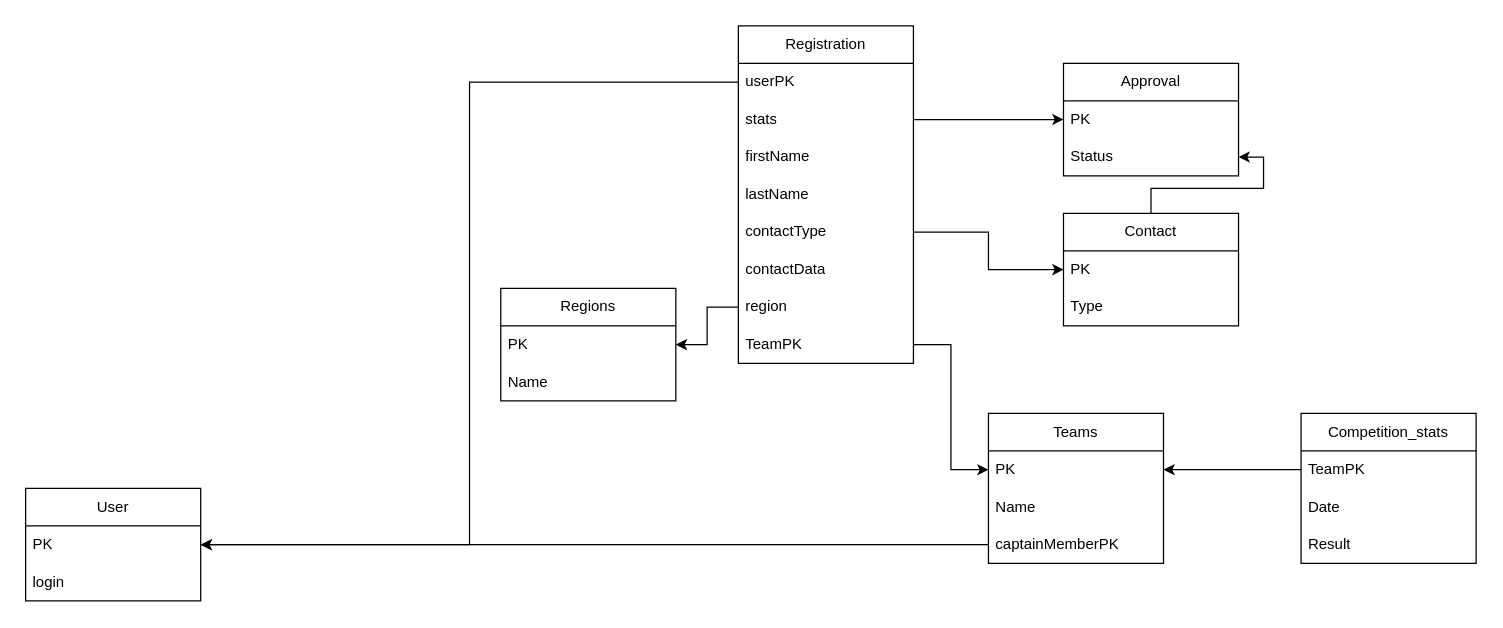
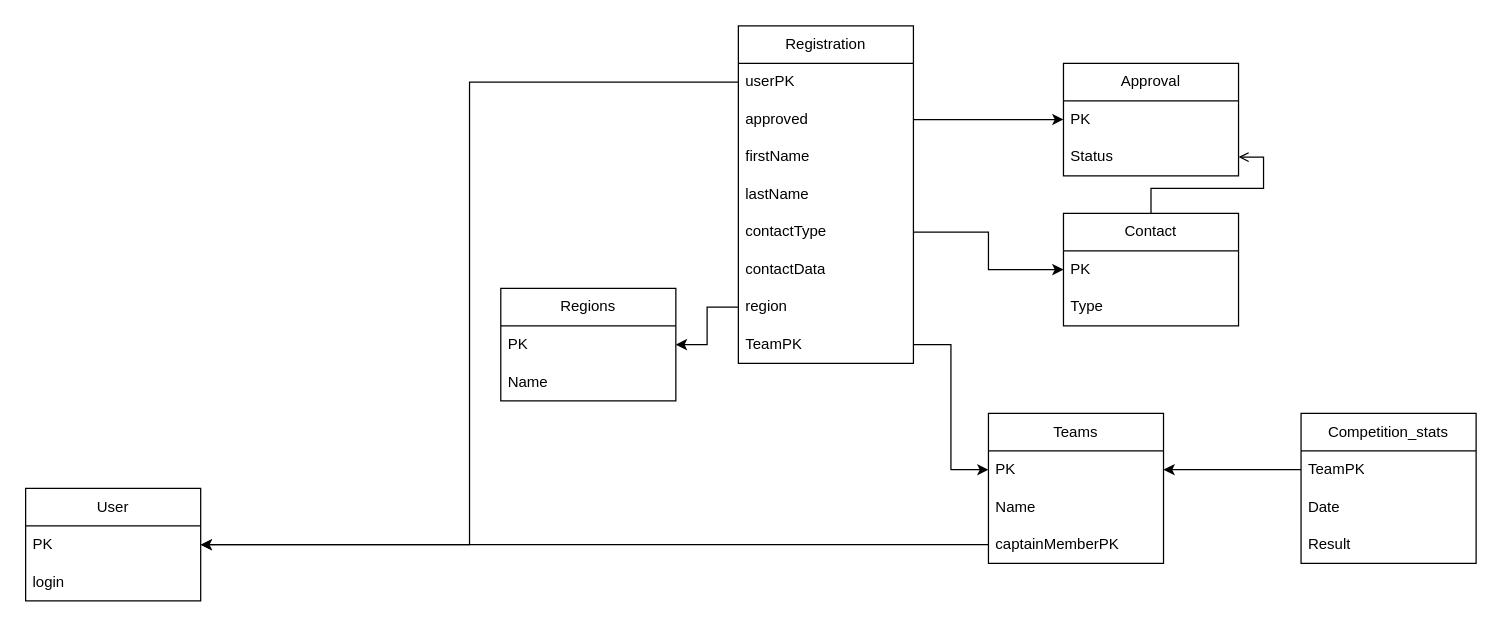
  <mxCell id="0" />
  <mxCell id="1" parent="0" />
  <mxCell id="2" value="User" style="swimlane;fontStyle=0;childLayout=stackLayout;horizontal=1;startSize=30;horizontalStack=0;resizeParent=1;resizeParentMax=0;resizeLast=0;collapsible=1;marginBottom=0;whiteSpace=wrap;html=1;" vertex="1" parent="1"><mxGeometry x="20" y="390" width="140" height="90" as="geometry" /></mxCell>
  <mxCell id="3" value="PK" style="text;strokeColor=none;fillColor=none;align=left;verticalAlign=middle;spacingLeft=4;spacingRight=4;overflow=hidden;points=[[0,0.5],[1,0.5]];portConstraint=eastwest;rotatable=0;whiteSpace=wrap;html=1;" vertex="1" parent="2"><mxGeometry y="30" width="140" height="30" as="geometry" /></mxCell>
  <mxCell id="4" value="login" style="text;strokeColor=none;fillColor=none;align=left;verticalAlign=middle;spacingLeft=4;spacingRight=4;overflow=hidden;points=[[0,0.5],[1,0.5]];portConstraint=eastwest;rotatable=0;whiteSpace=wrap;html=1;" vertex="1" parent="2"><mxGeometry y="60" width="140" height="30" as="geometry" /></mxCell>
  <mxCell id="5" value="Registration&lt;br&gt;" style="swimlane;fontStyle=0;childLayout=stackLayout;horizontal=1;startSize=30;horizontalStack=0;resizeParent=1;resizeParentMax=0;resizeLast=0;collapsible=1;marginBottom=0;whiteSpace=wrap;html=1;" vertex="1" parent="1"><mxGeometry x="590" y="20" width="140" height="270" as="geometry" /></mxCell>
  <mxCell id="6" value="userPK" style="text;strokeColor=none;fillColor=none;align=left;verticalAlign=middle;spacingLeft=4;spacingRight=4;overflow=hidden;points=[[0,0.5],[1,0.5]];portConstraint=eastwest;rotatable=0;whiteSpace=wrap;html=1;" vertex="1" parent="5"><mxGeometry y="30" width="140" height="30" as="geometry" /></mxCell>
- <mxCell id="7" value="stats" style="text;strokeColor=none;fillColor=none;align=left;verticalAlign=middle;spacingLeft=4;spacingRight=4;overflow=hidden;points=[[0,0.5],[1,0.5]];portConstraint=eastwest;rotatable=0;whiteSpace=wrap;html=1;" vertex="1" parent="5"><mxGeometry y="60" width="140" height="30" as="geometry" /></mxCell>
+ <mxCell id="7" value="approved" style="text;strokeColor=none;fillColor=none;align=left;verticalAlign=middle;spacingLeft=4;spacingRight=4;overflow=hidden;points=[[0,0.5],[1,0.5]];portConstraint=eastwest;rotatable=0;whiteSpace=wrap;html=1;" vertex="1" parent="5"><mxGeometry y="60" width="140" height="30" as="geometry" /></mxCell>
  <mxCell id="8" value="firstName" style="text;strokeColor=none;fillColor=none;align=left;verticalAlign=middle;spacingLeft=4;spacingRight=4;overflow=hidden;points=[[0,0.5],[1,0.5]];portConstraint=eastwest;rotatable=0;whiteSpace=wrap;html=1;" vertex="1" parent="5"><mxGeometry y="90" width="140" height="30" as="geometry" /></mxCell>
  <mxCell id="9" value="lastName" style="text;strokeColor=none;fillColor=none;align=left;verticalAlign=middle;spacingLeft=4;spacingRight=4;overflow=hidden;points=[[0,0.5],[1,0.5]];portConstraint=eastwest;rotatable=0;whiteSpace=wrap;html=1;" vertex="1" parent="5"><mxGeometry y="120" width="140" height="30" as="geometry" /></mxCell>
  <mxCell id="10" value="contactType" style="text;strokeColor=none;fillColor=none;align=left;verticalAlign=middle;spacingLeft=4;spacingRight=4;overflow=hidden;points=[[0,0.5],[1,0.5]];portConstraint=eastwest;rotatable=0;whiteSpace=wrap;html=1;" vertex="1" parent="5"><mxGeometry y="150" width="140" height="30" as="geometry" /></mxCell>
  <mxCell id="11" value="contactData" style="text;strokeColor=none;fillColor=none;align=left;verticalAlign=middle;spacingLeft=4;spacingRight=4;overflow=hidden;points=[[0,0.5],[1,0.5]];portConstraint=eastwest;rotatable=0;whiteSpace=wrap;html=1;" vertex="1" parent="5"><mxGeometry y="180" width="140" height="30" as="geometry" /></mxCell>
  <mxCell id="12" value="region" style="text;strokeColor=none;fillColor=none;align=left;verticalAlign=middle;spacingLeft=4;spacingRight=4;overflow=hidden;points=[[0,0.5],[1,0.5]];portConstraint=eastwest;rotatable=0;whiteSpace=wrap;html=1;" vertex="1" parent="5"><mxGeometry y="210" width="140" height="30" as="geometry" /></mxCell>
  <mxCell id="13" value="TeamPK" style="text;strokeColor=none;fillColor=none;align=left;verticalAlign=middle;spacingLeft=4;spacingRight=4;overflow=hidden;points=[[0,0.5],[1,0.5]];portConstraint=eastwest;rotatable=0;whiteSpace=wrap;html=1;" vertex="1" parent="5"><mxGeometry y="240" width="140" height="30" as="geometry" /></mxCell>
  <mxCell id="14" value="Competition_stats" style="swimlane;fontStyle=0;childLayout=stackLayout;horizontal=1;startSize=30;horizontalStack=0;resizeParent=1;resizeParentMax=0;resizeLast=0;collapsible=1;marginBottom=0;whiteSpace=wrap;html=1;" vertex="1" parent="1"><mxGeometry x="1040" y="330" width="140" height="120" as="geometry" /></mxCell>
  <mxCell id="15" value="TeamPK" style="text;strokeColor=none;fillColor=none;align=left;verticalAlign=middle;spacingLeft=4;spacingRight=4;overflow=hidden;points=[[0,0.5],[1,0.5]];portConstraint=eastwest;rotatable=0;whiteSpace=wrap;html=1;" vertex="1" parent="14"><mxGeometry y="30" width="140" height="30" as="geometry" /></mxCell>
  <mxCell id="16" value="Date" style="text;strokeColor=none;fillColor=none;align=left;verticalAlign=middle;spacingLeft=4;spacingRight=4;overflow=hidden;points=[[0,0.5],[1,0.5]];portConstraint=eastwest;rotatable=0;whiteSpace=wrap;html=1;" vertex="1" parent="14"><mxGeometry y="60" width="140" height="30" as="geometry" /></mxCell>
  <mxCell id="17" value="Result" style="text;strokeColor=none;fillColor=none;align=left;verticalAlign=middle;spacingLeft=4;spacingRight=4;overflow=hidden;points=[[0,0.5],[1,0.5]];portConstraint=eastwest;rotatable=0;whiteSpace=wrap;html=1;" vertex="1" parent="14"><mxGeometry y="90" width="140" height="30" as="geometry" /></mxCell>
  <mxCell id="18" value="Regions" style="swimlane;fontStyle=0;childLayout=stackLayout;horizontal=1;startSize=30;horizontalStack=0;resizeParent=1;resizeParentMax=0;resizeLast=0;collapsible=1;marginBottom=0;whiteSpace=wrap;html=1;" vertex="1" parent="1"><mxGeometry x="400" y="230" width="140" height="90" as="geometry" /></mxCell>
  <mxCell id="19" value="PK" style="text;strokeColor=none;fillColor=none;align=left;verticalAlign=middle;spacingLeft=4;spacingRight=4;overflow=hidden;points=[[0,0.5],[1,0.5]];portConstraint=eastwest;rotatable=0;whiteSpace=wrap;html=1;" vertex="1" parent="18"><mxGeometry y="30" width="140" height="30" as="geometry" /></mxCell>
  <mxCell id="20" value="Name" style="text;strokeColor=none;fillColor=none;align=left;verticalAlign=middle;spacingLeft=4;spacingRight=4;overflow=hidden;points=[[0,0.5],[1,0.5]];portConstraint=eastwest;rotatable=0;whiteSpace=wrap;html=1;" vertex="1" parent="18"><mxGeometry y="60" width="140" height="30" as="geometry" /></mxCell>
  <mxCell id="21" value="Teams" style="swimlane;fontStyle=0;childLayout=stackLayout;horizontal=1;startSize=30;horizontalStack=0;resizeParent=1;resizeParentMax=0;resizeLast=0;collapsible=1;marginBottom=0;whiteSpace=wrap;html=1;" vertex="1" parent="1"><mxGeometry x="790" y="330" width="140" height="120" as="geometry" /></mxCell>
  <mxCell id="22" value="PK" style="text;strokeColor=none;fillColor=none;align=left;verticalAlign=middle;spacingLeft=4;spacingRight=4;overflow=hidden;points=[[0,0.5],[1,0.5]];portConstraint=eastwest;rotatable=0;whiteSpace=wrap;html=1;" vertex="1" parent="21"><mxGeometry y="30" width="140" height="30" as="geometry" /></mxCell>
  <mxCell id="23" value="Name" style="text;strokeColor=none;fillColor=none;align=left;verticalAlign=middle;spacingLeft=4;spacingRight=4;overflow=hidden;points=[[0,0.5],[1,0.5]];portConstraint=eastwest;rotatable=0;whiteSpace=wrap;html=1;" vertex="1" parent="21"><mxGeometry y="60" width="140" height="30" as="geometry" /></mxCell>
  <mxCell id="24" value="captainMemberPK" style="text;strokeColor=none;fillColor=none;align=left;verticalAlign=middle;spacingLeft=4;spacingRight=4;overflow=hidden;points=[[0,0.5],[1,0.5]];portConstraint=eastwest;rotatable=0;whiteSpace=wrap;html=1;" vertex="1" parent="21"><mxGeometry y="90" width="140" height="30" as="geometry" /></mxCell>
  <mxCell id="25" style="edgeStyle=orthogonalEdgeStyle;rounded=0;orthogonalLoop=1;jettySize=auto;html=1;entryX=1;entryY=0.5;entryDx=0;entryDy=0;" edge="1" parent="1" source="24" target="3"><mxGeometry relative="1" as="geometry" /></mxCell>
  <mxCell id="26" style="edgeStyle=orthogonalEdgeStyle;rounded=0;orthogonalLoop=1;jettySize=auto;html=1;entryX=1;entryY=0.5;entryDx=0;entryDy=0;" edge="1" parent="1" source="15" target="22"><mxGeometry relative="1" as="geometry" /></mxCell>
  <mxCell id="27" style="edgeStyle=orthogonalEdgeStyle;rounded=0;orthogonalLoop=1;jettySize=auto;html=1;entryX=1;entryY=0.5;entryDx=0;entryDy=0;" edge="1" parent="1" source="6" target="3"><mxGeometry relative="1" as="geometry" /></mxCell>
  <mxCell id="28" value="Approval" style="swimlane;fontStyle=0;childLayout=stackLayout;horizontal=1;startSize=30;horizontalStack=0;resizeParent=1;resizeParentMax=0;resizeLast=0;collapsible=1;marginBottom=0;whiteSpace=wrap;html=1;" vertex="1" parent="1"><mxGeometry x="850" y="50" width="140" height="90" as="geometry" /></mxCell>
  <mxCell id="29" value="PK&lt;span style=&quot;white-space: pre;&quot;&gt;&#09;&lt;/span&gt;" style="text;strokeColor=none;fillColor=none;align=left;verticalAlign=middle;spacingLeft=4;spacingRight=4;overflow=hidden;points=[[0,0.5],[1,0.5]];portConstraint=eastwest;rotatable=0;whiteSpace=wrap;html=1;" vertex="1" parent="28"><mxGeometry y="30" width="140" height="30" as="geometry" /></mxCell>
  <mxCell id="30" value="Status" style="text;strokeColor=none;fillColor=none;align=left;verticalAlign=middle;spacingLeft=4;spacingRight=4;overflow=hidden;points=[[0,0.5],[1,0.5]];portConstraint=eastwest;rotatable=0;whiteSpace=wrap;html=1;" vertex="1" parent="28"><mxGeometry y="60" width="140" height="30" as="geometry" /></mxCell>
  <mxCell id="31" style="edgeStyle=orthogonalEdgeStyle;rounded=0;orthogonalLoop=1;jettySize=auto;html=1;entryX=0;entryY=0.5;entryDx=0;entryDy=0;" edge="1" parent="1" source="7" target="29"><mxGeometry relative="1" as="geometry" /></mxCell>
- <mxCell id="32" value="" style="edgeStyle=orthogonalEdgeStyle;rounded=0;orthogonalLoop=1;jettySize=auto;html=1;" edge="1" parent="1" source="33" target="30"><mxGeometry relative="1" as="geometry" /></mxCell>
+ <mxCell id="32" value="" style="edgeStyle=orthogonalEdgeStyle;rounded=0;orthogonalLoop=1;jettySize=auto;html=1;endArrow=open;" edge="1" parent="1" source="33" target="30"><mxGeometry relative="1" as="geometry" /></mxCell>
  <mxCell id="33" value="Contact" style="swimlane;fontStyle=0;childLayout=stackLayout;horizontal=1;startSize=30;horizontalStack=0;resizeParent=1;resizeParentMax=0;resizeLast=0;collapsible=1;marginBottom=0;whiteSpace=wrap;html=1;" vertex="1" parent="1"><mxGeometry x="850" y="170" width="140" height="90" as="geometry" /></mxCell>
  <mxCell id="34" value="PK&lt;span style=&quot;white-space: pre;&quot;&gt;&#09;&lt;/span&gt;" style="text;strokeColor=none;fillColor=none;align=left;verticalAlign=middle;spacingLeft=4;spacingRight=4;overflow=hidden;points=[[0,0.5],[1,0.5]];portConstraint=eastwest;rotatable=0;whiteSpace=wrap;html=1;" vertex="1" parent="33"><mxGeometry y="30" width="140" height="30" as="geometry" /></mxCell>
  <mxCell id="35" value="Type" style="text;strokeColor=none;fillColor=none;align=left;verticalAlign=middle;spacingLeft=4;spacingRight=4;overflow=hidden;points=[[0,0.5],[1,0.5]];portConstraint=eastwest;rotatable=0;whiteSpace=wrap;html=1;" vertex="1" parent="33"><mxGeometry y="60" width="140" height="30" as="geometry" /></mxCell>
  <mxCell id="36" style="edgeStyle=orthogonalEdgeStyle;rounded=0;orthogonalLoop=1;jettySize=auto;html=1;entryX=0;entryY=0.5;entryDx=0;entryDy=0;" edge="1" parent="1" source="10" target="34"><mxGeometry relative="1" as="geometry" /></mxCell>
  <mxCell id="37" style="edgeStyle=orthogonalEdgeStyle;rounded=0;orthogonalLoop=1;jettySize=auto;html=1;entryX=1;entryY=0.5;entryDx=0;entryDy=0;" edge="1" parent="1" source="12" target="19"><mxGeometry relative="1" as="geometry" /></mxCell>
  <mxCell id="38" style="edgeStyle=orthogonalEdgeStyle;rounded=0;orthogonalLoop=1;jettySize=auto;html=1;entryX=0;entryY=0.5;entryDx=0;entryDy=0;" edge="1" parent="1" source="13" target="22"><mxGeometry relative="1" as="geometry" /></mxCell>
